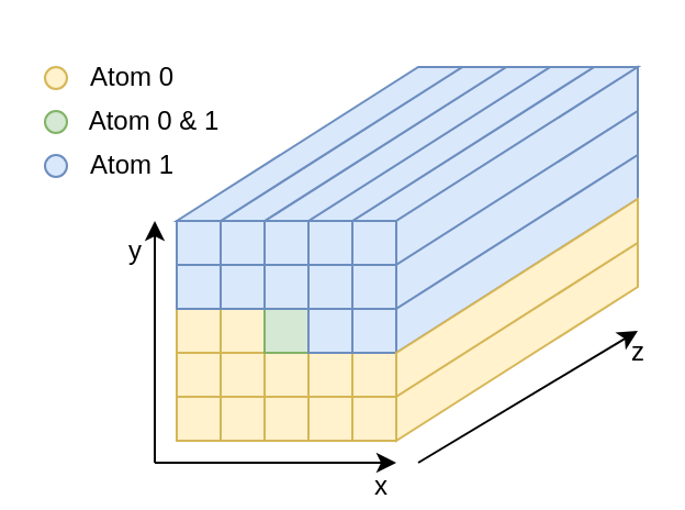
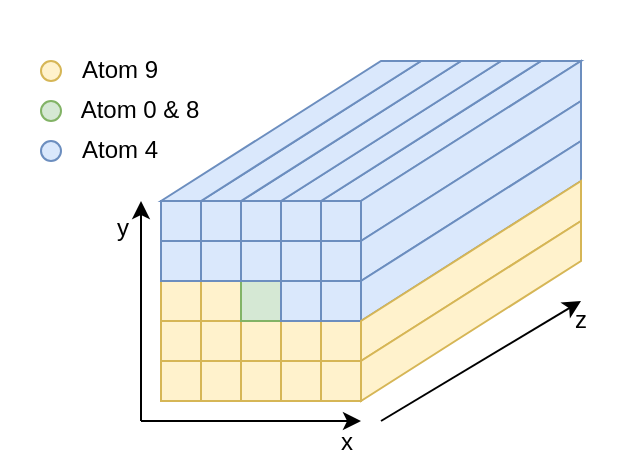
  <mxCell id="0" />
  <mxCell id="1" parent="0" />
  <mxCell id="2" value="" style="whiteSpace=wrap;html=1;aspect=fixed;fillColor=#fff2cc;strokeColor=#d6b656;" parent="1" vertex="1"><mxGeometry x="80" y="180" width="20" height="20" as="geometry" /></mxCell>
  <mxCell id="3" value="" style="whiteSpace=wrap;html=1;aspect=fixed;fillColor=#fff2cc;strokeColor=#d6b656;" parent="1" vertex="1"><mxGeometry x="100" y="180" width="20" height="20" as="geometry" /></mxCell>
  <mxCell id="4" value="" style="whiteSpace=wrap;html=1;aspect=fixed;fillColor=#fff2cc;strokeColor=#d6b656;" parent="1" vertex="1"><mxGeometry x="120" y="180" width="20" height="20" as="geometry" /></mxCell>
  <mxCell id="5" value="" style="whiteSpace=wrap;html=1;aspect=fixed;fillColor=#fff2cc;strokeColor=#d6b656;" parent="1" vertex="1"><mxGeometry x="140" y="180" width="20" height="20" as="geometry" /></mxCell>
  <mxCell id="6" value="" style="whiteSpace=wrap;html=1;aspect=fixed;fillColor=#fff2cc;strokeColor=#d6b656;" parent="1" vertex="1"><mxGeometry x="160" y="180" width="20" height="20" as="geometry" /></mxCell>
  <mxCell id="7" value="" style="whiteSpace=wrap;html=1;aspect=fixed;fillColor=#fff2cc;strokeColor=#d6b656;" parent="1" vertex="1"><mxGeometry x="80" y="160" width="20" height="20" as="geometry" /></mxCell>
  <mxCell id="8" value="" style="whiteSpace=wrap;html=1;aspect=fixed;fillColor=#fff2cc;strokeColor=#d6b656;" parent="1" vertex="1"><mxGeometry x="100" y="160" width="20" height="20" as="geometry" /></mxCell>
  <mxCell id="9" value="" style="whiteSpace=wrap;html=1;aspect=fixed;fillColor=#fff2cc;strokeColor=#d6b656;" parent="1" vertex="1"><mxGeometry x="120" y="160" width="20" height="20" as="geometry" /></mxCell>
  <mxCell id="10" value="" style="whiteSpace=wrap;html=1;aspect=fixed;fillColor=#fff2cc;strokeColor=#d6b656;" parent="1" vertex="1"><mxGeometry x="140" y="160" width="20" height="20" as="geometry" /></mxCell>
  <mxCell id="11" value="" style="whiteSpace=wrap;html=1;aspect=fixed;fillColor=#fff2cc;strokeColor=#d6b656;" parent="1" vertex="1"><mxGeometry x="160" y="160" width="20" height="20" as="geometry" /></mxCell>
  <mxCell id="12" value="" style="whiteSpace=wrap;html=1;aspect=fixed;fillColor=#fff2cc;strokeColor=#d6b656;" parent="1" vertex="1"><mxGeometry x="80" y="140" width="20" height="20" as="geometry" /></mxCell>
  <mxCell id="13" value="" style="whiteSpace=wrap;html=1;aspect=fixed;fillColor=#fff2cc;strokeColor=#d6b656;" parent="1" vertex="1"><mxGeometry x="100" y="140" width="20" height="20" as="geometry" /></mxCell>
  <mxCell id="14" value="" style="whiteSpace=wrap;html=1;aspect=fixed;fillColor=#d5e8d4;strokeColor=#82b366;" parent="1" vertex="1"><mxGeometry x="120" y="140" width="20" height="20" as="geometry" /></mxCell>
  <mxCell id="15" value="" style="whiteSpace=wrap;html=1;aspect=fixed;fillColor=#dae8fc;strokeColor=#6c8ebf;" parent="1" vertex="1"><mxGeometry x="140" y="140" width="20" height="20" as="geometry" /></mxCell>
  <mxCell id="16" value="" style="whiteSpace=wrap;html=1;aspect=fixed;fillColor=#dae8fc;strokeColor=#6c8ebf;" parent="1" vertex="1"><mxGeometry x="160" y="140" width="20" height="20" as="geometry" /></mxCell>
  <mxCell id="17" value="" style="whiteSpace=wrap;html=1;aspect=fixed;fillColor=#dae8fc;strokeColor=#6c8ebf;" parent="1" vertex="1"><mxGeometry x="80" y="120" width="20" height="20" as="geometry" /></mxCell>
  <mxCell id="18" value="" style="whiteSpace=wrap;html=1;aspect=fixed;fillColor=#dae8fc;strokeColor=#6c8ebf;" parent="1" vertex="1"><mxGeometry x="100" y="120" width="20" height="20" as="geometry" /></mxCell>
  <mxCell id="19" value="" style="whiteSpace=wrap;html=1;aspect=fixed;fillColor=#dae8fc;strokeColor=#6c8ebf;" parent="1" vertex="1"><mxGeometry x="120" y="120" width="20" height="20" as="geometry" /></mxCell>
  <mxCell id="20" value="" style="whiteSpace=wrap;html=1;aspect=fixed;fillColor=#dae8fc;strokeColor=#6c8ebf;" parent="1" vertex="1"><mxGeometry x="140" y="120" width="20" height="20" as="geometry" /></mxCell>
  <mxCell id="21" value="" style="whiteSpace=wrap;html=1;aspect=fixed;fillColor=#dae8fc;strokeColor=#6c8ebf;" parent="1" vertex="1"><mxGeometry x="160" y="120" width="20" height="20" as="geometry" /></mxCell>
  <mxCell id="22" value="" style="whiteSpace=wrap;html=1;aspect=fixed;fillColor=#dae8fc;strokeColor=#6c8ebf;" parent="1" vertex="1"><mxGeometry x="80" y="100" width="20" height="20" as="geometry" /></mxCell>
  <mxCell id="23" value="" style="whiteSpace=wrap;html=1;aspect=fixed;fillColor=#dae8fc;strokeColor=#6c8ebf;" parent="1" vertex="1"><mxGeometry x="100" y="100" width="20" height="20" as="geometry" /></mxCell>
  <mxCell id="24" value="" style="whiteSpace=wrap;html=1;aspect=fixed;fillColor=#dae8fc;strokeColor=#6c8ebf;" parent="1" vertex="1"><mxGeometry x="120" y="100" width="20" height="20" as="geometry" /></mxCell>
  <mxCell id="25" value="" style="whiteSpace=wrap;html=1;aspect=fixed;fillColor=#dae8fc;strokeColor=#6c8ebf;" parent="1" vertex="1"><mxGeometry x="140" y="100" width="20" height="20" as="geometry" /></mxCell>
  <mxCell id="26" value="" style="whiteSpace=wrap;html=1;aspect=fixed;fillColor=#dae8fc;strokeColor=#6c8ebf;" parent="1" vertex="1"><mxGeometry x="160" y="100" width="20" height="20" as="geometry" /></mxCell>
  <mxCell id="27" value="" style="shape=parallelogram;perimeter=parallelogramPerimeter;whiteSpace=wrap;html=1;fixedSize=1;size=110;fillColor=#dae8fc;strokeColor=#6c8ebf;" parent="1" vertex="1"><mxGeometry x="160" y="30" width="130" height="70" as="geometry" /></mxCell>
  <mxCell id="28" value="" style="endArrow=classic;html=1;rounded=0;" parent="1" edge="1"><mxGeometry width="50" height="50" relative="1" as="geometry"><mxPoint x="70" y="210" as="sourcePoint" /><mxPoint x="180" y="210" as="targetPoint" /></mxGeometry></mxCell>
  <mxCell id="29" value="x" style="edgeLabel;html=1;align=center;verticalAlign=middle;resizable=0;points=[];fontSize=12;labelBackgroundColor=none;" parent="28" vertex="1" connectable="0"><mxGeometry x="0.852" y="-2" relative="1" as="geometry"><mxPoint y="8" as="offset" /></mxGeometry></mxCell>
  <mxCell id="30" value="" style="endArrow=classic;html=1;rounded=0;" parent="1" edge="1"><mxGeometry width="50" height="50" relative="1" as="geometry"><mxPoint x="70" y="210" as="sourcePoint" /><mxPoint x="70" y="100" as="targetPoint" /></mxGeometry></mxCell>
  <mxCell id="31" value="y" style="edgeLabel;html=1;align=center;verticalAlign=middle;resizable=0;points=[];fontSize=12;labelBackgroundColor=none;" parent="30" vertex="1" connectable="0"><mxGeometry x="0.852" y="-2" relative="1" as="geometry"><mxPoint x="-12" y="5" as="offset" /></mxGeometry></mxCell>
  <mxCell id="32" value="" style="shape=parallelogram;perimeter=parallelogramPerimeter;whiteSpace=wrap;html=1;fixedSize=1;size=70;fillColor=#dae8fc;strokeColor=#6c8ebf;flipV=0;flipH=1;rotation=-90;" parent="1" vertex="1"><mxGeometry x="190" y="20" width="90" height="110" as="geometry" /></mxCell>
  <mxCell id="33" value="" style="shape=parallelogram;perimeter=parallelogramPerimeter;whiteSpace=wrap;html=1;fixedSize=1;size=70;fillColor=#dae8fc;strokeColor=#6c8ebf;flipV=0;flipH=1;rotation=-90;" parent="1" vertex="1"><mxGeometry x="190" y="40" width="90" height="110" as="geometry" /></mxCell>
  <mxCell id="34" value="" style="shape=parallelogram;perimeter=parallelogramPerimeter;whiteSpace=wrap;html=1;fixedSize=1;size=70;fillColor=#dae8fc;strokeColor=#6c8ebf;flipV=0;flipH=1;rotation=-90;" parent="1" vertex="1"><mxGeometry x="190" y="60" width="90" height="110" as="geometry" /></mxCell>
  <mxCell id="35" value="" style="shape=parallelogram;perimeter=parallelogramPerimeter;whiteSpace=wrap;html=1;fixedSize=1;size=70;fillColor=#fff2cc;strokeColor=#d6b656;flipV=0;flipH=1;rotation=-90;" parent="1" vertex="1"><mxGeometry x="190" y="80" width="90" height="110" as="geometry" /></mxCell>
  <mxCell id="36" value="" style="shape=parallelogram;perimeter=parallelogramPerimeter;whiteSpace=wrap;html=1;fixedSize=1;size=70;fillColor=#fff2cc;strokeColor=#d6b656;flipV=0;flipH=1;rotation=-90;" parent="1" vertex="1"><mxGeometry x="190" y="100" width="90" height="110" as="geometry" /></mxCell>
  <mxCell id="37" value="" style="shape=parallelogram;perimeter=parallelogramPerimeter;whiteSpace=wrap;html=1;fixedSize=1;size=110;fillColor=#dae8fc;strokeColor=#6c8ebf;" parent="1" vertex="1"><mxGeometry x="140" y="30" width="130" height="70" as="geometry" /></mxCell>
  <mxCell id="38" value="" style="shape=parallelogram;perimeter=parallelogramPerimeter;whiteSpace=wrap;html=1;fixedSize=1;size=110;fillColor=#dae8fc;strokeColor=#6c8ebf;" parent="1" vertex="1"><mxGeometry x="120" y="30" width="130" height="70" as="geometry" /></mxCell>
  <mxCell id="39" value="" style="shape=parallelogram;perimeter=parallelogramPerimeter;whiteSpace=wrap;html=1;fixedSize=1;size=110;fillColor=#dae8fc;strokeColor=#6c8ebf;" parent="1" vertex="1"><mxGeometry x="100" y="30" width="130" height="70" as="geometry" /></mxCell>
  <mxCell id="40" value="" style="shape=parallelogram;perimeter=parallelogramPerimeter;whiteSpace=wrap;html=1;fixedSize=1;size=110;fillColor=#dae8fc;strokeColor=#6c8ebf;" parent="1" vertex="1"><mxGeometry x="80" y="30" width="130" height="70" as="geometry" /></mxCell>
  <mxCell id="41" value="" style="endArrow=classic;html=1;rounded=0;" parent="1" edge="1"><mxGeometry width="50" height="50" relative="1" as="geometry"><mxPoint x="190" y="210" as="sourcePoint" /><mxPoint x="290" y="150" as="targetPoint" /></mxGeometry></mxCell>
  <mxCell id="42" value="z" style="edgeLabel;html=1;align=center;verticalAlign=middle;resizable=0;points=[];fontSize=12;labelBackgroundColor=none;" parent="41" vertex="1" connectable="0"><mxGeometry x="0.865" y="-1" relative="1" as="geometry"><mxPoint x="6" y="5" as="offset" /></mxGeometry></mxCell>
  <mxCell id="43" value="" style="ellipse;whiteSpace=wrap;html=1;aspect=fixed;fillColor=#fff2cc;strokeColor=#d6b656;" parent="1" vertex="1"><mxGeometry x="20" y="30" width="10" height="10" as="geometry" /></mxCell>
- <mxCell id="44" value="Atom 0" style="text;html=1;strokeColor=none;fillColor=none;align=center;verticalAlign=middle;whiteSpace=wrap;rounded=0;" parent="1" vertex="1"><mxGeometry x="30" y="30" width="60" height="10" as="geometry" /></mxCell>
+ <mxCell id="44" value="Atom 9" style="text;html=1;strokeColor=none;fillColor=none;align=center;verticalAlign=middle;whiteSpace=wrap;rounded=0;" parent="1" vertex="1"><mxGeometry x="30" y="30" width="60" height="10" as="geometry" /></mxCell>
  <mxCell id="45" value="" style="ellipse;whiteSpace=wrap;html=1;aspect=fixed;fillColor=#d5e8d4;strokeColor=#82b366;" parent="1" vertex="1"><mxGeometry x="20" y="50" width="10" height="10" as="geometry" /></mxCell>
- <mxCell id="46" value="Atom 0 &amp;amp; 1" style="text;html=1;strokeColor=none;fillColor=none;align=center;verticalAlign=middle;whiteSpace=wrap;rounded=0;" parent="1" vertex="1"><mxGeometry x="30" y="50" width="80" height="10" as="geometry" /></mxCell>
+ <mxCell id="46" value="Atom 0 &amp;amp; 8" style="text;html=1;strokeColor=none;fillColor=none;align=center;verticalAlign=middle;whiteSpace=wrap;rounded=0;" parent="1" vertex="1"><mxGeometry x="30" y="50" width="80" height="10" as="geometry" /></mxCell>
  <mxCell id="47" value="" style="ellipse;whiteSpace=wrap;html=1;aspect=fixed;fillColor=#dae8fc;strokeColor=#6c8ebf;" parent="1" vertex="1"><mxGeometry x="20" y="70" width="10" height="10" as="geometry" /></mxCell>
- <mxCell id="48" value="Atom 1" style="text;html=1;strokeColor=none;fillColor=none;align=center;verticalAlign=middle;whiteSpace=wrap;rounded=0;" parent="1" vertex="1"><mxGeometry x="30" y="70" width="60" height="10" as="geometry" /></mxCell>
+ <mxCell id="48" value="Atom 4" style="text;html=1;strokeColor=none;fillColor=none;align=center;verticalAlign=middle;whiteSpace=wrap;rounded=0;" parent="1" vertex="1"><mxGeometry x="30" y="70" width="60" height="10" as="geometry" /></mxCell>
